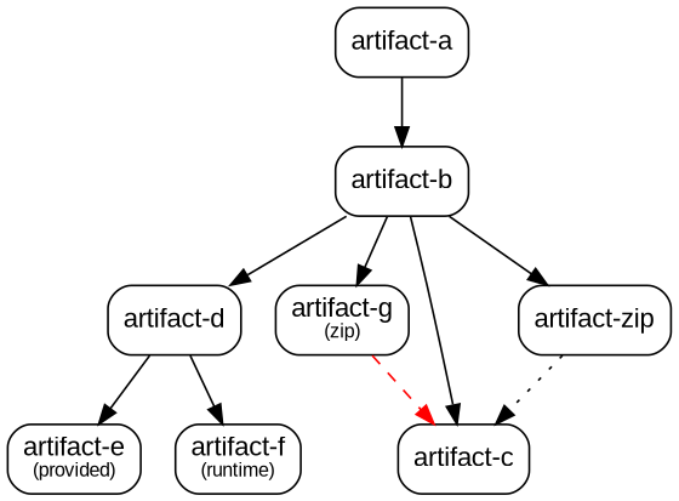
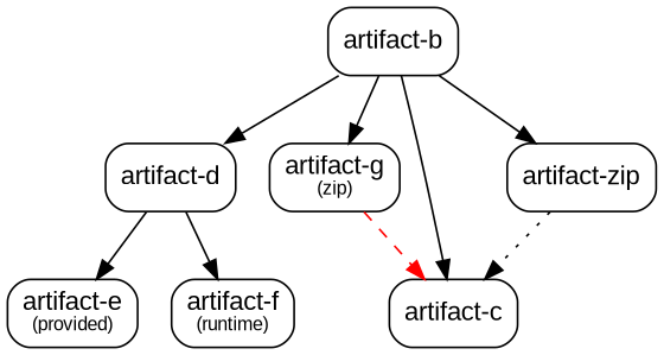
  digraph {
    node [fontname=Arial fontsize=14 shape=box style=rounded]
    edge [fontname=Arial fontsize=10]
-   n1 [label=<artifact-a>]
    n2 [label=<artifact-b>]
    n3 [label=<artifact-d>]
    n4 [label=<artifact-g<font point-size="10"><br/>(zip)</font>>]
    n5 [label=<artifact-c>]
    n6 [label=<artifact-zip>]
    n7 [label=<artifact-e<font point-size="10"><br/>(provided)</font>>]
    n8 [label=<artifact-f<font point-size="10"><br/>(runtime)</font>>]
-   n1 -> n2
    n2 -> n3
    n2 -> n4
    n2 -> n5
    n2 -> n6
    n3 -> n7
    n3 -> n8
    n4 -> n5 [color=red fontcolor=red style=dashed]
    n6 -> n5 [style=dotted]
  }
